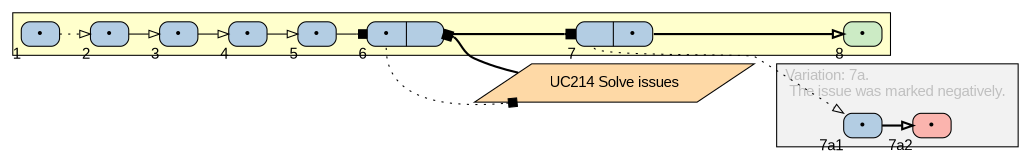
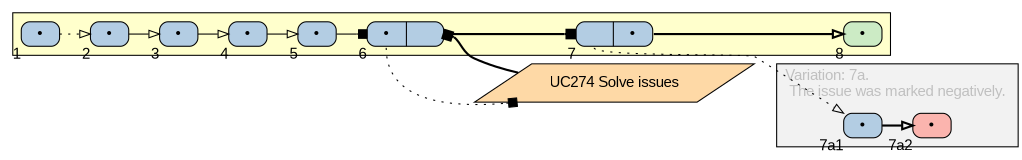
  digraph {
    fontcolor=gray
    fontname=Arial
    labeljust=l
    nodesep=0.2
    rankdir=LR
    ranksep=0.4
    node [fillcolor="#b3cde3" fontname=Arial shape=Mrecord style=filled]
    edge [fontname=Arial headport=JMP tailport=JMP style=solid arrowhead=onormal]
    n1 [height=0.1 label="{<JMP>&bull;}" width=0.5 xlabel=1]
    n2 [height=0.1 label="{<JMP>&bull;}" width=0.5 xlabel=2]
    n3 [height=0.1 label="{<JMP>&bull;}" width=0.5 xlabel=3]
    n4 [height=0.1 label="{<JMP>&bull;}" width=0.5 xlabel=4]
    n5 [height=0.1 label="{<JMP>&bull;}" width=0.5 xlabel=5]
    n6 [height=0.1 label="{<JMP>&bull;|<EXT>}" width=1.0 xlabel=6]
    n7 [height=0.1 label="{<VAR>|<JMP>&bull;}" width=1.0 xlabel=7]
    n8 [fillcolor="#ccebc5" height=0.1 label="{<JMP>&bull;}" width=0.5 xlabel=8]
    n9 [height=0.1 label="{<JMP>&bull;}" width=0.5 xlabel="7a1"]
    n10 [fillcolor="#fbb4ae" height=0.1 label="{<JMP>&bull;}" width=0.5 xlabel="7a2"]
-   n11 [fillcolor="#fed9a6" height=0.5 label="UC214 Solve issues" shape=parallelogram width=0.5]
+   n11 [fillcolor="#fed9a6" height=0.5 label="UC274 Solve issues" shape=parallelogram width=0.5]
    subgraph cluster_1 {
      bgcolor="#ffffcc"
      n1
      n2
      n3
      n4
      n5
      n6
      n7
      n8
    }
    subgraph cluster_2 {
      bgcolor="#f2f2f2"
      label="Variation: 7a.\l The issue was marked negatively. "
      n9
      n10
    }
    n1 -> n2 [style=dotted]
    n2 -> n3
    n3 -> n4
    n4 -> n5
    n5 -> n6 [arrowhead=box]
    n6 -> n7 [headport=VAR tailport=EXT style=bold arrowhead=box]
    n6 -> n11 [style=dotted arrowhead=box headport=""]
    n7 -> n8 [style=bold]
    n7 -> n9 [tailport=VAR style=dotted]
    n9 -> n10 [style=bold]
    n11 -> n6 [headport=EXT style=bold arrowhead=box tailport=""]
  }
